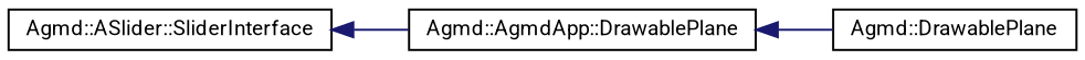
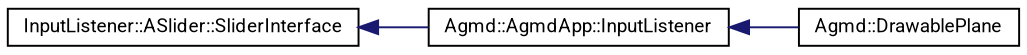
  digraph {
    fontname=Roboto
    rankdir=LR
    node [color=black fillcolor=white fontname=Roboto fontsize=10 shape=record style=filled]
    edge [color=midnightblue dir=back fontname=Roboto fontsize=10 labelfontname=Helvetica labelfontsize=10 style=solid]
-   n1 [height=0.2 label="Agmd::AgmdApp::DrawablePlane" width=0.4]
+   n1 [height=0.2 label="Agmd::AgmdApp::InputListener" width=0.4]
    n2 [height=0.2 label="Agmd::DrawablePlane" width=0.4]
-   n3 [height=0.2 label="Agmd::ASlider::SliderInterface" width=0.4]
+   n3 [height=0.2 label="InputListener::ASlider::SliderInterface" width=0.4]
    n1 -> n2
    n3 -> n1
  }
